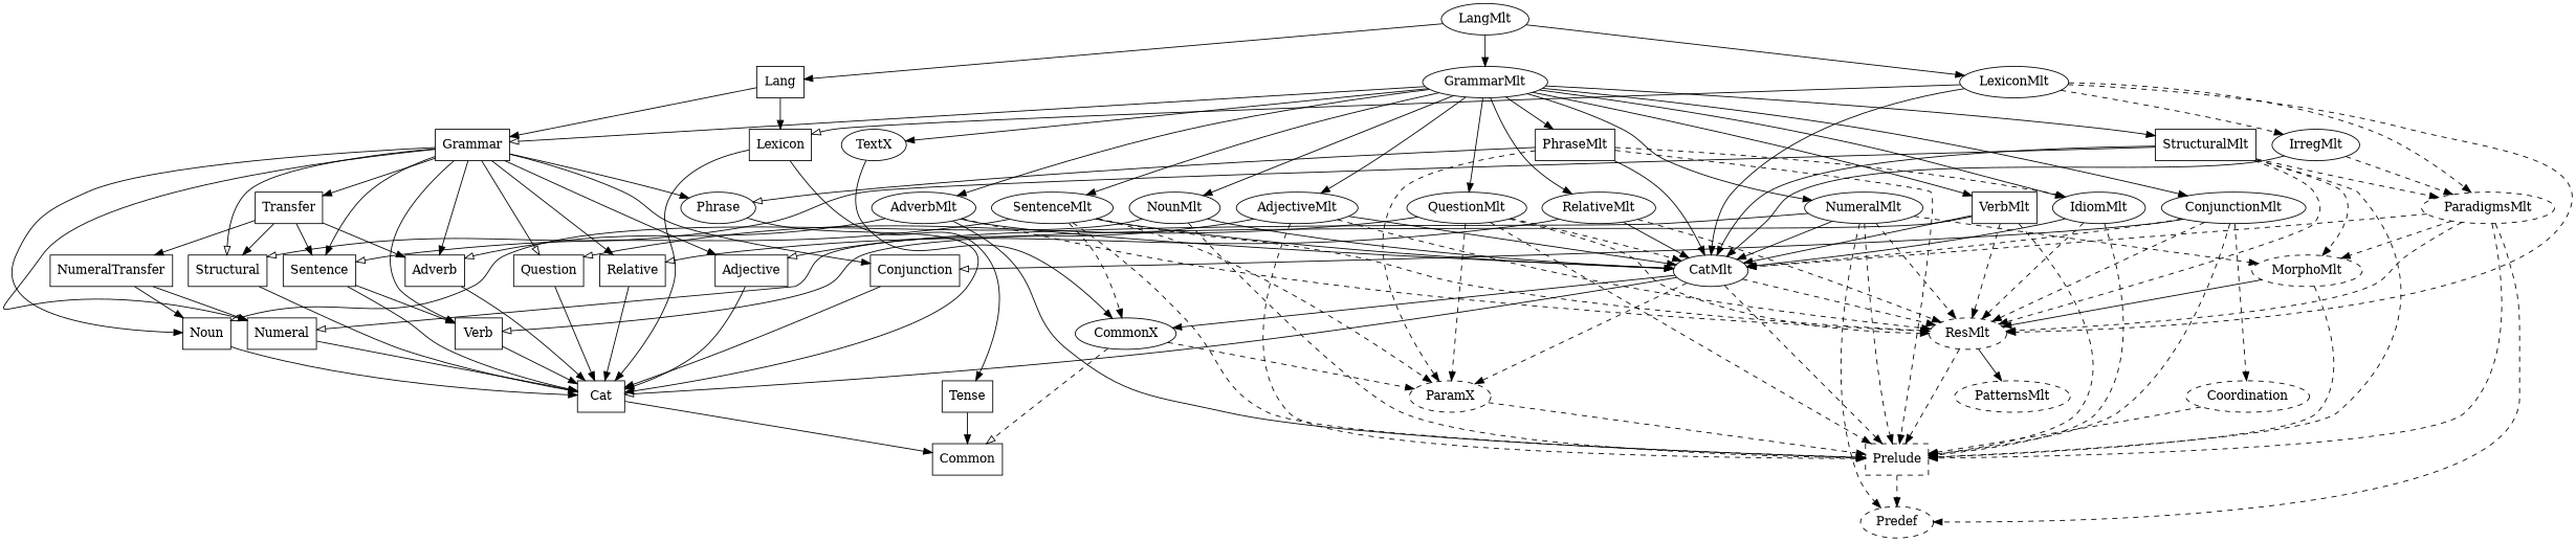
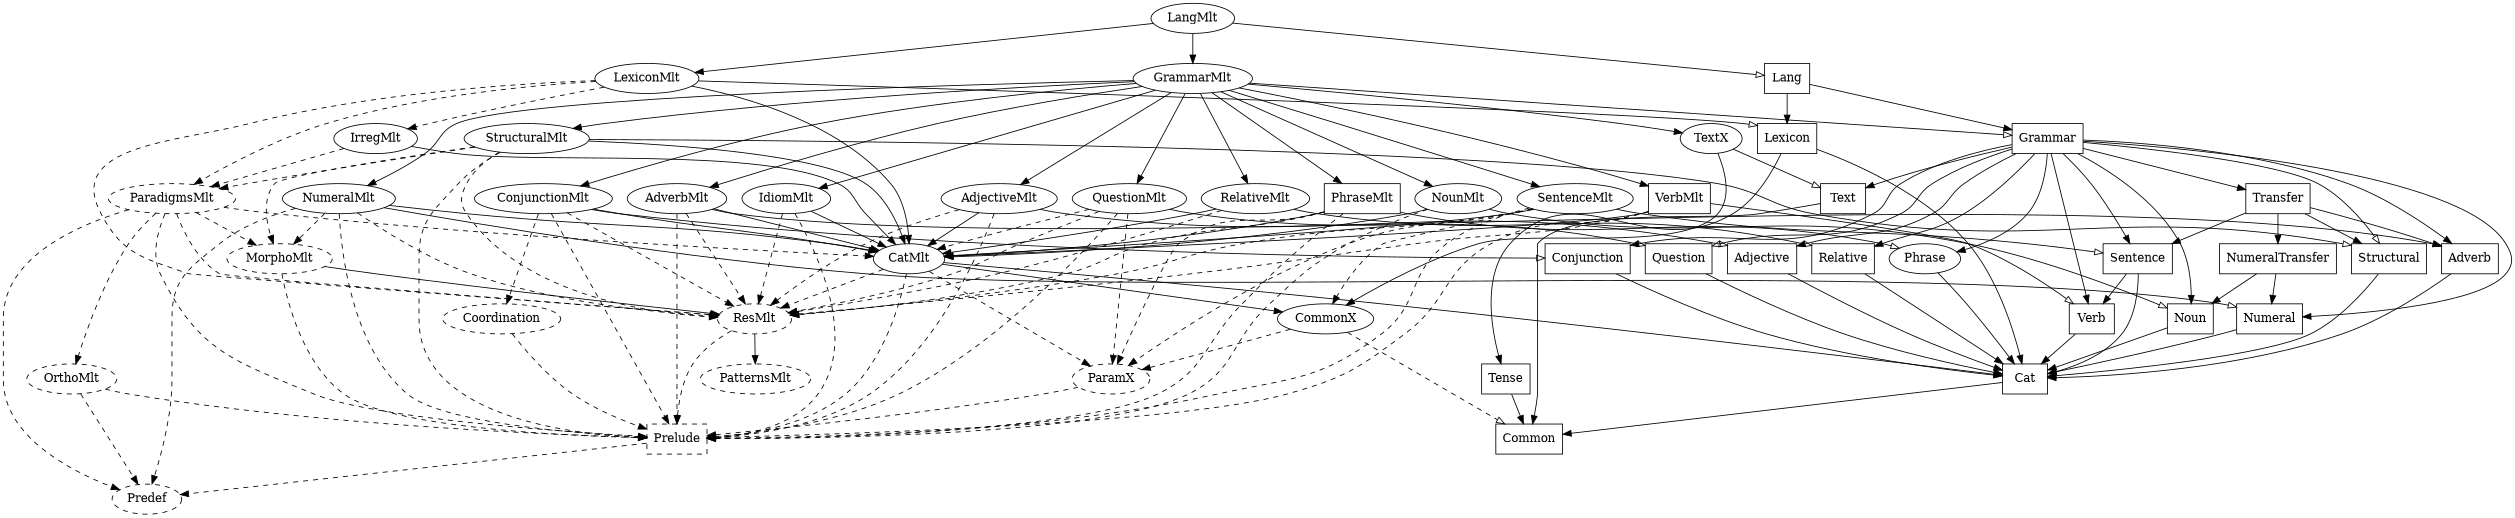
  digraph {
    node [shape=ellipse style=solid]
    edge [style=solid]
    LangMlt
    LexiconMlt
    GrammarMlt
    Lang [shape=box]
    IrregMlt
    ParadigmsMlt [style=dashed]
    CatMlt
    ResMlt [style=dashed]
    Lexicon [shape=box]
    IdiomMlt
-   StructuralMlt [shape=box]
+   StructuralMlt
    TextX
    PhraseMlt [shape=box]
    ConjunctionMlt
    RelativeMlt
    QuestionMlt
    SentenceMlt
    NumeralMlt
    AdverbMlt
    AdjectiveMlt
    VerbMlt [shape=box]
    NounMlt
    Grammar [shape=box]
    Prelude [shape=box style=dashed]
    MorphoMlt [style=dashed]
+   OrthoMlt [style=dashed]
    Predef [style=dashed]
    Cat [shape=box]
    CommonX
    ParamX [style=dashed]
    PatternsMlt [style=dashed]
    Tense [shape=box]
    Common [shape=box]
    Structural [shape=box]
+   Text [shape=box]
    Phrase
    Coordination [style=dashed]
    Conjunction [shape=box]
    Relative [shape=box]
    Question [shape=box]
    Sentence [shape=box]
    Numeral [shape=box]
    Adverb [shape=box]
    Adjective [shape=box]
    Verb [shape=box]
    Noun [shape=box]
    Transfer [shape=box]
    NumeralTransfer [shape=box]
    LangMlt -> LexiconMlt
    LangMlt -> GrammarMlt
-   LangMlt -> Lang [arrowhead=normal]
+   LangMlt -> Lang [arrowhead=empty]
    LexiconMlt -> IrregMlt [style=dashed]
    LexiconMlt -> ParadigmsMlt [style=dashed]
    LexiconMlt -> CatMlt
    LexiconMlt -> ResMlt [style=dashed]
    LexiconMlt -> Lexicon [arrowhead=empty]
    GrammarMlt -> IdiomMlt
    GrammarMlt -> StructuralMlt
    GrammarMlt -> TextX
    GrammarMlt -> PhraseMlt
    GrammarMlt -> ConjunctionMlt
    GrammarMlt -> RelativeMlt
    GrammarMlt -> QuestionMlt
    GrammarMlt -> SentenceMlt
    GrammarMlt -> NumeralMlt
    GrammarMlt -> AdverbMlt
    GrammarMlt -> AdjectiveMlt
    GrammarMlt -> VerbMlt
    GrammarMlt -> NounMlt
    GrammarMlt -> Grammar [arrowhead=empty]
    Lang -> Lexicon
    Lang -> Grammar
    IrregMlt -> ParadigmsMlt [style=dashed]
    IrregMlt -> CatMlt
    ParadigmsMlt -> CatMlt [style=dashed]
    ParadigmsMlt -> ResMlt [style=dashed]
    ParadigmsMlt -> Prelude [style=dashed]
    ParadigmsMlt -> MorphoMlt [style=dashed]
+   ParadigmsMlt -> OrthoMlt [style=dashed]
    ParadigmsMlt -> Predef [style=dashed]
    CatMlt -> ResMlt [style=dashed]
    CatMlt -> Prelude [style=dashed]
    CatMlt -> Cat [arrowhead=empty]
    CatMlt -> CommonX
    CatMlt -> ParamX [style=dashed]
    ResMlt -> Prelude [style=dashed]
    ResMlt -> PatternsMlt
    Lexicon -> Cat
    Lexicon -> Tense
    IdiomMlt -> CatMlt
    IdiomMlt -> ResMlt [style=dashed]
    IdiomMlt -> Prelude [style=dashed]
    StructuralMlt -> ParadigmsMlt [style=dashed]
    StructuralMlt -> CatMlt
    StructuralMlt -> ResMlt [style=dashed]
    StructuralMlt -> Prelude [style=dashed]
    StructuralMlt -> MorphoMlt [style=dashed]
    StructuralMlt -> Structural [arrowhead=empty]
    TextX -> CommonX
+   TextX -> Text [arrowhead=empty]
    PhraseMlt -> CatMlt
-   PhraseMlt -> IdiomMlt [style=dashed]
+   PhraseMlt -> ResMlt [style=dashed]
    PhraseMlt -> Prelude [style=dashed]
    PhraseMlt -> ParamX [style=dashed]
    PhraseMlt -> Phrase [arrowhead=empty]
-   ConjunctionMlt -> CatMlt [style=dashed]
+   ConjunctionMlt -> CatMlt
    ConjunctionMlt -> ResMlt [style=dashed]
    ConjunctionMlt -> Prelude [style=dashed]
    ConjunctionMlt -> Coordination [style=dashed]
    ConjunctionMlt -> Conjunction [arrowhead=empty]
    RelativeMlt -> CatMlt
    RelativeMlt -> ResMlt [style=dashed]
    RelativeMlt -> Relative [arrowhead=empty]
    QuestionMlt -> CatMlt [style=dashed]
    QuestionMlt -> ResMlt [style=dashed]
    QuestionMlt -> Prelude [style=dashed]
    QuestionMlt -> ParamX [style=dashed]
    QuestionMlt -> Question [arrowhead=empty]
    SentenceMlt -> CatMlt
    SentenceMlt -> ResMlt [style=dashed]
    SentenceMlt -> Prelude [style=dashed]
    SentenceMlt -> CommonX [style=dashed]
    SentenceMlt -> ParamX [style=dashed]
    SentenceMlt -> Sentence [arrowhead=empty]
    NumeralMlt -> CatMlt
    NumeralMlt -> ResMlt [style=dashed]
    NumeralMlt -> Prelude [style=dashed]
    NumeralMlt -> MorphoMlt [style=dashed]
    NumeralMlt -> Predef [style=dashed]
    NumeralMlt -> Numeral [arrowhead=empty]
    AdverbMlt -> CatMlt
    AdverbMlt -> ResMlt [style=dashed]
-   AdverbMlt -> Prelude
+   AdverbMlt -> Prelude [style=dashed]
    AdverbMlt -> Adverb [arrowhead=empty]
    AdjectiveMlt -> CatMlt
    AdjectiveMlt -> ResMlt [style=dashed]
    AdjectiveMlt -> Prelude [style=dashed]
    AdjectiveMlt -> Adjective [arrowhead=empty]
    VerbMlt -> CatMlt
    VerbMlt -> ResMlt [style=dashed]
    VerbMlt -> Prelude [style=dashed]
    VerbMlt -> Verb [arrowhead=empty]
    NounMlt -> CatMlt [arrowhead=empty]
    NounMlt -> Prelude [style=dashed]
    NounMlt -> Noun [arrowhead=empty]
    Grammar -> Structural [arrowhead=empty]
+   Grammar -> Text
    Grammar -> Phrase
    Grammar -> Conjunction
    Grammar -> Relative
    Grammar -> Question [arrowhead=empty]
    Grammar -> Sentence
    Grammar -> Numeral
    Grammar -> Adverb
    Grammar -> Adjective
    Grammar -> Verb
    Grammar -> Noun
    Grammar -> Transfer
    Prelude -> Predef [style=dashed]
    MorphoMlt -> ResMlt
    MorphoMlt -> Prelude [style=dashed]
+   OrthoMlt -> Prelude [style=dashed]
+   OrthoMlt -> Predef [style=dashed]
    Cat -> Common
    CommonX -> ParamX [style=dashed]
    CommonX -> Common [arrowhead=empty style=dashed]
    ParamX -> Prelude [style=dashed]
    Tense -> Common
    Structural -> Cat
+   Text -> Common
    Phrase -> Cat
    Coordination -> Prelude [style=dashed]
    Conjunction -> Cat
    Relative -> Cat
    Question -> Cat
    Sentence -> Cat
    Sentence -> Verb
    Numeral -> Cat
    Adverb -> Cat
    Adjective -> Cat
    Verb -> Cat
    Noun -> Cat
    Transfer -> Structural
    Transfer -> Sentence
    Transfer -> Adverb
    Transfer -> NumeralTransfer
    NumeralTransfer -> Numeral
    NumeralTransfer -> Noun
  }
